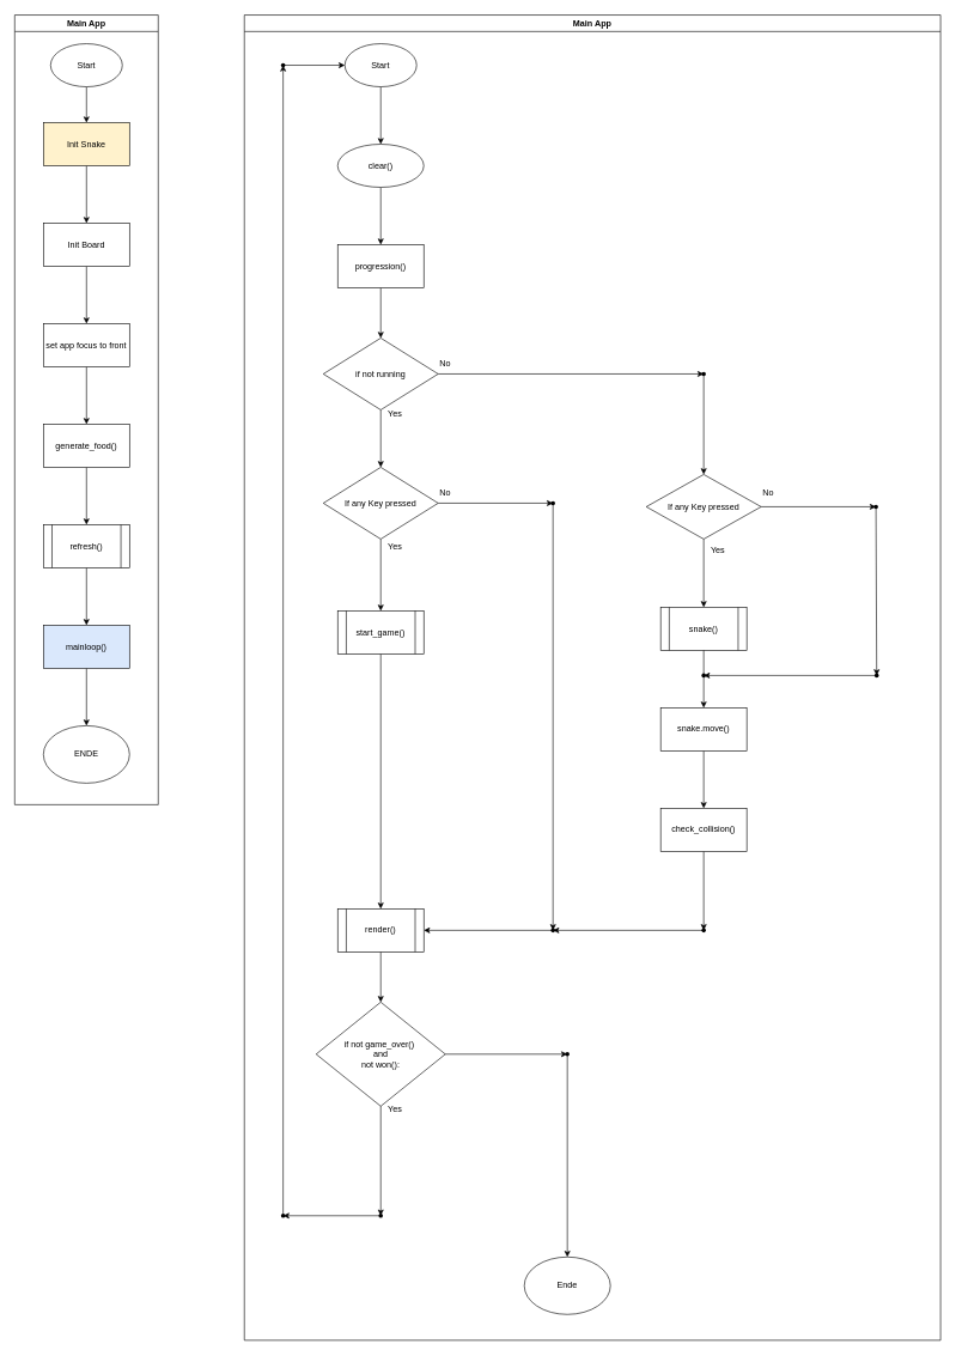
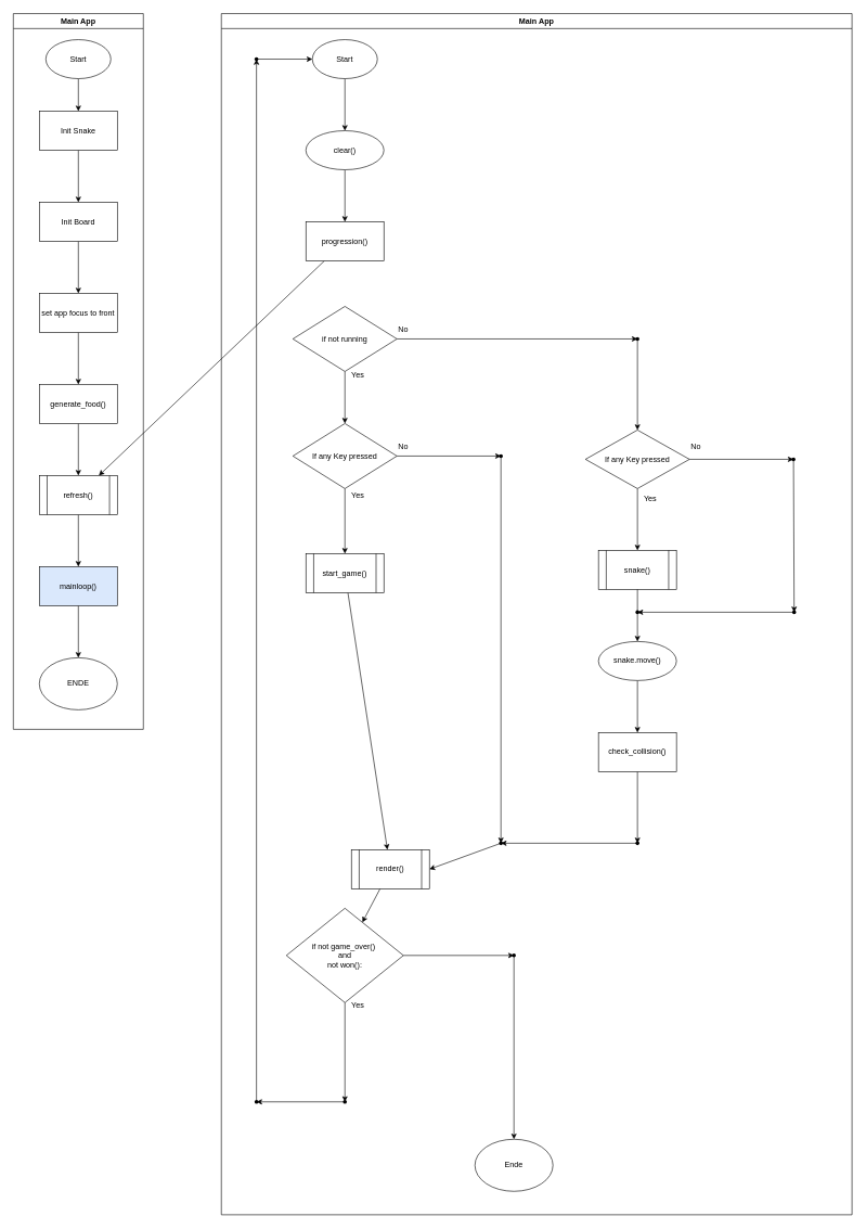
  <mxCell id="0" />
  <mxCell id="1" parent="0" />
  <mxCell id="2" value="" style="edgeStyle=none;html=1;" edge="1" parent="1" source="3" target="5"><mxGeometry relative="1" as="geometry" /></mxCell>
  <mxCell id="3" value="Start" style="ellipse;whiteSpace=wrap;html=1;" vertex="1" parent="1"><mxGeometry x="70" y="60" width="100" height="60" as="geometry" /></mxCell>
  <mxCell id="4" value="" style="edgeStyle=none;html=1;" edge="1" parent="1" source="5" target="7"><mxGeometry relative="1" as="geometry" /></mxCell>
- <mxCell id="5" value="Init Snake" style="rounded=0;whiteSpace=wrap;html=1;fillColor=#fff2cc;" vertex="1" parent="1"><mxGeometry x="60" y="170" width="120" height="60" as="geometry" /></mxCell>
+ <mxCell id="5" value="Init Snake" style="rounded=0;whiteSpace=wrap;html=1;" vertex="1" parent="1"><mxGeometry x="60" y="170" width="120" height="60" as="geometry" /></mxCell>
  <mxCell id="6" value="" style="edgeStyle=none;html=1;" edge="1" parent="1" source="7" target="9"><mxGeometry relative="1" as="geometry" /></mxCell>
  <mxCell id="7" value="Init Board" style="whiteSpace=wrap;html=1;rounded=0;" vertex="1" parent="1"><mxGeometry x="60" y="310" width="120" height="60" as="geometry" /></mxCell>
  <mxCell id="8" value="" style="edgeStyle=none;html=1;" edge="1" parent="1" source="9" target="11"><mxGeometry relative="1" as="geometry" /></mxCell>
  <mxCell id="9" value="set app focus to front" style="whiteSpace=wrap;html=1;rounded=0;" vertex="1" parent="1"><mxGeometry x="60" y="450" width="120" height="60" as="geometry" /></mxCell>
  <mxCell id="10" value="" style="edgeStyle=none;html=1;" edge="1" parent="1" source="11" target="13"><mxGeometry relative="1" as="geometry" /></mxCell>
  <mxCell id="11" value="generate_food()" style="whiteSpace=wrap;html=1;rounded=0;" vertex="1" parent="1"><mxGeometry x="60" y="590" width="120" height="60" as="geometry" /></mxCell>
  <mxCell id="12" value="" style="edgeStyle=none;html=1;" edge="1" parent="1" source="13" target="15"><mxGeometry relative="1" as="geometry" /></mxCell>
  <mxCell id="13" value="refresh()" style="shape=process;whiteSpace=wrap;html=1;backgroundOutline=1;rounded=0;" vertex="1" parent="1"><mxGeometry x="60" y="730" width="120" height="60" as="geometry" /></mxCell>
  <mxCell id="14" value="" style="edgeStyle=none;html=1;" edge="1" parent="1" source="15" target="16"><mxGeometry relative="1" as="geometry" /></mxCell>
  <mxCell id="15" value="mainloop()" style="whiteSpace=wrap;html=1;rounded=0;fillColor=#dae8fc;" vertex="1" parent="1"><mxGeometry x="60" y="870" width="120" height="60" as="geometry" /></mxCell>
  <mxCell id="16" value="ENDE" style="ellipse;whiteSpace=wrap;html=1;" vertex="1" parent="1"><mxGeometry x="60" y="1010" width="120" height="80" as="geometry" /></mxCell>
  <mxCell id="17" value="Main App" style="swimlane;whiteSpace=wrap;html=1;" vertex="1" parent="1"><mxGeometry x="20" y="20" width="200" height="1100" as="geometry" /></mxCell>
  <mxCell id="18" value="" style="edgeStyle=none;html=1;startArrow=none;exitX=0.5;exitY=1;exitDx=0;exitDy=0;" edge="1" parent="1" source="19" target="21"><mxGeometry relative="1" as="geometry" /></mxCell>
  <mxCell id="19" value="Start" style="ellipse;whiteSpace=wrap;html=1;" vertex="1" parent="1"><mxGeometry x="480" y="60" width="100" height="60" as="geometry" /></mxCell>
  <mxCell id="20" value="" style="edgeStyle=none;html=1;" edge="1" parent="1" source="21" target="23"><mxGeometry relative="1" as="geometry" /></mxCell>
  <mxCell id="21" value="clear()" style="ellipse;whiteSpace=wrap;html=1;" vertex="1" parent="1"><mxGeometry x="470" y="200" width="120" height="60" as="geometry" /></mxCell>
- <mxCell id="22" value="" style="edgeStyle=none;html=1;" edge="1" parent="1" source="23" target="26"><mxGeometry relative="1" as="geometry" /></mxCell>
+ <mxCell id="22" value="" style="edgeStyle=none;html=1;" edge="1" parent="1" source="23" target="13"><mxGeometry relative="1" as="geometry" /></mxCell>
  <mxCell id="23" value="progression()" style="whiteSpace=wrap;html=1;" vertex="1" parent="1"><mxGeometry x="470" y="340" width="120" height="60" as="geometry" /></mxCell>
  <mxCell id="24" value="" style="edgeStyle=none;html=1;" edge="1" parent="1" source="26" target="28"><mxGeometry relative="1" as="geometry" /></mxCell>
  <mxCell id="25" value="" style="edgeStyle=none;html=1;" edge="1" parent="1" source="26" target="33"><mxGeometry relative="1" as="geometry" /></mxCell>
  <mxCell id="26" value="if not running" style="rhombus;whiteSpace=wrap;html=1;" vertex="1" parent="1"><mxGeometry x="450" y="470" width="160" height="100" as="geometry" /></mxCell>
  <mxCell id="27" value="" style="edgeStyle=none;html=1;" edge="1" parent="1" source="28" target="44"><mxGeometry relative="1" as="geometry" /></mxCell>
  <mxCell id="28" value="" style="shape=waypoint;sketch=0;size=6;pointerEvents=1;points=[];fillColor=default;resizable=0;rotatable=0;perimeter=centerPerimeter;snapToPoint=1;" vertex="1" parent="1"><mxGeometry x="970" y="510" width="20" height="20" as="geometry" /></mxCell>
  <mxCell id="29" value="No&lt;br&gt;" style="text;html=1;strokeColor=none;fillColor=none;align=center;verticalAlign=middle;whiteSpace=wrap;rounded=0;" vertex="1" parent="1"><mxGeometry x="590" y="490" width="60" height="30" as="geometry" /></mxCell>
  <mxCell id="30" value="Yes" style="text;html=1;strokeColor=none;fillColor=none;align=center;verticalAlign=middle;whiteSpace=wrap;rounded=0;" vertex="1" parent="1"><mxGeometry x="520" y="560" width="60" height="30" as="geometry" /></mxCell>
  <mxCell id="31" value="" style="edgeStyle=none;html=1;" edge="1" parent="1" source="33" target="35"><mxGeometry relative="1" as="geometry" /></mxCell>
  <mxCell id="32" value="" style="edgeStyle=none;html=1;" edge="1" parent="1" source="33" target="39"><mxGeometry relative="1" as="geometry" /></mxCell>
  <mxCell id="33" value="If any Key pressed" style="rhombus;whiteSpace=wrap;html=1;" vertex="1" parent="1"><mxGeometry x="450" y="650" width="160" height="100" as="geometry" /></mxCell>
  <mxCell id="34" value="" style="edgeStyle=none;html=1;" edge="1" parent="1" source="35" target="41"><mxGeometry relative="1" as="geometry" /></mxCell>
  <mxCell id="35" value="" style="shape=waypoint;sketch=0;size=6;pointerEvents=1;points=[];fillColor=default;resizable=0;rotatable=0;perimeter=centerPerimeter;snapToPoint=1;" vertex="1" parent="1"><mxGeometry x="760" y="690" width="20" height="20" as="geometry" /></mxCell>
  <mxCell id="36" value="No&lt;br&gt;" style="text;html=1;strokeColor=none;fillColor=none;align=center;verticalAlign=middle;whiteSpace=wrap;rounded=0;" vertex="1" parent="1"><mxGeometry x="590" y="670" width="60" height="30" as="geometry" /></mxCell>
  <mxCell id="37" value="Yes" style="text;html=1;strokeColor=none;fillColor=none;align=center;verticalAlign=middle;whiteSpace=wrap;rounded=0;" vertex="1" parent="1"><mxGeometry x="520" y="745" width="60" height="30" as="geometry" /></mxCell>
  <mxCell id="38" value="" style="edgeStyle=none;html=1;" edge="1" parent="1" source="39" target="62"><mxGeometry relative="1" as="geometry" /></mxCell>
  <mxCell id="39" value="start_game()" style="shape=process;whiteSpace=wrap;html=1;backgroundOutline=1;" vertex="1" parent="1"><mxGeometry x="470" y="850" width="120" height="60" as="geometry" /></mxCell>
  <mxCell id="40" value="" style="edgeStyle=none;html=1;entryX=1;entryY=0.5;entryDx=0;entryDy=0;" edge="1" parent="1" source="41" target="62"><mxGeometry relative="1" as="geometry"><mxPoint x="680" y="1295" as="targetPoint" /></mxGeometry></mxCell>
  <mxCell id="41" value="" style="shape=waypoint;sketch=0;size=6;pointerEvents=1;points=[];fillColor=default;resizable=0;rotatable=0;perimeter=centerPerimeter;snapToPoint=1;" vertex="1" parent="1"><mxGeometry x="760" y="1285" width="20" height="20" as="geometry" /></mxCell>
  <mxCell id="42" value="" style="edgeStyle=none;html=1;" edge="1" parent="1" source="44" target="46"><mxGeometry relative="1" as="geometry" /></mxCell>
  <mxCell id="43" value="" style="edgeStyle=none;html=1;" edge="1" parent="1" source="44" target="54"><mxGeometry relative="1" as="geometry" /></mxCell>
  <mxCell id="44" value="If any Key pressed" style="rhombus;whiteSpace=wrap;html=1;sketch=0;" vertex="1" parent="1"><mxGeometry x="900" y="660" width="160" height="90" as="geometry" /></mxCell>
  <mxCell id="45" value="" style="edgeStyle=none;html=1;startArrow=none;" edge="1" parent="1" source="60" target="50"><mxGeometry relative="1" as="geometry" /></mxCell>
  <mxCell id="46" value="snake()" style="shape=process;whiteSpace=wrap;html=1;backgroundOutline=1;sketch=0;" vertex="1" parent="1"><mxGeometry x="920" y="845" width="120" height="60" as="geometry" /></mxCell>
  <mxCell id="47" value="Yes" style="text;html=1;strokeColor=none;fillColor=none;align=center;verticalAlign=middle;whiteSpace=wrap;rounded=0;" vertex="1" parent="1"><mxGeometry x="970" y="750" width="60" height="30" as="geometry" /></mxCell>
  <mxCell id="48" value="No&lt;br&gt;" style="text;html=1;strokeColor=none;fillColor=none;align=center;verticalAlign=middle;whiteSpace=wrap;rounded=0;" vertex="1" parent="1"><mxGeometry x="1040" y="670" width="60" height="30" as="geometry" /></mxCell>
  <mxCell id="49" value="" style="edgeStyle=none;html=1;" edge="1" parent="1" source="50" target="52"><mxGeometry relative="1" as="geometry" /></mxCell>
- <mxCell id="50" value="snake.move()" style="whiteSpace=wrap;html=1;sketch=0;" vertex="1" parent="1"><mxGeometry x="920" y="985" width="120" height="60" as="geometry" /></mxCell>
+ <mxCell id="50" value="snake.move()" style="ellipse;whiteSpace=wrap;html=1;sketch=0;" vertex="1" parent="1"><mxGeometry x="920" y="985" width="120" height="60" as="geometry" /></mxCell>
  <mxCell id="51" value="" style="edgeStyle=none;html=1;" edge="1" parent="1" source="52" target="56"><mxGeometry relative="1" as="geometry" /></mxCell>
  <mxCell id="52" value="check_collision()" style="whiteSpace=wrap;html=1;sketch=0;" vertex="1" parent="1"><mxGeometry x="920" y="1125" width="120" height="60" as="geometry" /></mxCell>
  <mxCell id="53" value="" style="edgeStyle=none;html=1;" edge="1" parent="1" source="54" target="58"><mxGeometry relative="1" as="geometry" /></mxCell>
  <mxCell id="54" value="" style="shape=waypoint;sketch=0;size=6;pointerEvents=1;points=[];fillColor=default;resizable=0;rotatable=0;perimeter=centerPerimeter;snapToPoint=1;" vertex="1" parent="1"><mxGeometry x="1210" y="695" width="20" height="20" as="geometry" /></mxCell>
  <mxCell id="55" value="" style="edgeStyle=none;html=1;" edge="1" parent="1" source="56" target="41"><mxGeometry relative="1" as="geometry"><mxPoint x="880" y="1295" as="targetPoint" /></mxGeometry></mxCell>
  <mxCell id="56" value="" style="shape=waypoint;sketch=0;size=6;pointerEvents=1;points=[];fillColor=default;resizable=0;rotatable=0;perimeter=centerPerimeter;snapToPoint=1;" vertex="1" parent="1"><mxGeometry x="970" y="1285" width="20" height="20" as="geometry" /></mxCell>
  <mxCell id="57" value="" style="edgeStyle=none;html=1;" edge="1" parent="1" source="58" target="60"><mxGeometry relative="1" as="geometry" /></mxCell>
  <mxCell id="58" value="" style="shape=waypoint;sketch=0;size=6;pointerEvents=1;points=[];fillColor=default;resizable=0;rotatable=0;perimeter=centerPerimeter;snapToPoint=1;" vertex="1" parent="1"><mxGeometry x="1211" y="930" width="20" height="20" as="geometry" /></mxCell>
  <mxCell id="59" value="" style="edgeStyle=none;html=1;endArrow=none;" edge="1" parent="1" source="46" target="60"><mxGeometry relative="1" as="geometry"><mxPoint x="980" y="905" as="sourcePoint" /><mxPoint x="980" y="985" as="targetPoint" /></mxGeometry></mxCell>
  <mxCell id="60" value="" style="shape=waypoint;sketch=0;size=6;pointerEvents=1;points=[];fillColor=default;resizable=0;rotatable=0;perimeter=centerPerimeter;snapToPoint=1;" vertex="1" parent="1"><mxGeometry x="970" y="930" width="20" height="20" as="geometry" /></mxCell>
  <mxCell id="61" value="" style="edgeStyle=none;html=1;" edge="1" parent="1" source="62" target="65"><mxGeometry relative="1" as="geometry" /></mxCell>
- <mxCell id="62" value="render()" style="shape=process;whiteSpace=wrap;html=1;backgroundOutline=1;" vertex="1" parent="1"><mxGeometry x="470" y="1265" width="120" height="60" as="geometry" /></mxCell>
+ <mxCell id="62" value="render()" style="shape=process;whiteSpace=wrap;html=1;backgroundOutline=1;" vertex="1" parent="1"><mxGeometry x="540" y="1305" width="120" height="60" as="geometry" /></mxCell>
  <mxCell id="63" value="" style="edgeStyle=none;html=1;" edge="1" parent="1" source="65" target="67"><mxGeometry relative="1" as="geometry" /></mxCell>
  <mxCell id="64" value="" style="edgeStyle=none;html=1;" edge="1" parent="1" source="65" target="70"><mxGeometry relative="1" as="geometry" /></mxCell>
  <mxCell id="65" value="if not game_over()&amp;nbsp;&lt;br&gt;and&lt;br&gt;not won():" style="rhombus;whiteSpace=wrap;html=1;" vertex="1" parent="1"><mxGeometry x="440" y="1395" width="180" height="145" as="geometry" /></mxCell>
  <mxCell id="66" value="" style="edgeStyle=none;html=1;" edge="1" parent="1" source="67" target="73"><mxGeometry relative="1" as="geometry" /></mxCell>
  <mxCell id="67" value="" style="shape=waypoint;sketch=0;size=6;pointerEvents=1;points=[];fillColor=default;resizable=0;rotatable=0;perimeter=centerPerimeter;snapToPoint=1;" vertex="1" parent="1"><mxGeometry x="520" y="1682.5" width="20" height="20" as="geometry" /></mxCell>
  <mxCell id="68" value="Yes" style="text;html=1;strokeColor=none;fillColor=none;align=center;verticalAlign=middle;whiteSpace=wrap;rounded=0;" vertex="1" parent="1"><mxGeometry x="520" y="1530" width="60" height="30" as="geometry" /></mxCell>
  <mxCell id="69" value="" style="edgeStyle=none;html=1;entryX=0.5;entryY=0;entryDx=0;entryDy=0;" edge="1" parent="1" source="70" target="71"><mxGeometry relative="1" as="geometry"><mxPoint x="790" y="1710" as="targetPoint" /></mxGeometry></mxCell>
  <mxCell id="70" value="" style="shape=waypoint;sketch=0;size=6;pointerEvents=1;points=[];fillColor=default;resizable=0;rotatable=0;perimeter=centerPerimeter;snapToPoint=1;" vertex="1" parent="1"><mxGeometry x="780" y="1457.5" width="20" height="20" as="geometry" /></mxCell>
  <mxCell id="71" value="Ende" style="ellipse;whiteSpace=wrap;html=1;" vertex="1" parent="1"><mxGeometry x="730" y="1750" width="120" height="80" as="geometry" /></mxCell>
  <mxCell id="72" value="" style="edgeStyle=none;html=1;entryX=0.51;entryY=0.76;entryDx=0;entryDy=0;entryPerimeter=0;" edge="1" parent="1" source="73" target="75"><mxGeometry relative="1" as="geometry"><mxPoint x="394" y="120" as="targetPoint" /></mxGeometry></mxCell>
  <mxCell id="73" value="" style="shape=waypoint;sketch=0;size=6;pointerEvents=1;points=[];fillColor=default;resizable=0;rotatable=0;perimeter=centerPerimeter;snapToPoint=1;" vertex="1" parent="1"><mxGeometry x="384" y="1682.5" width="20" height="20" as="geometry" /></mxCell>
  <mxCell id="74" value="" style="edgeStyle=none;html=1;" edge="1" parent="1" source="75" target="19"><mxGeometry relative="1" as="geometry" /></mxCell>
  <mxCell id="75" value="" style="shape=waypoint;sketch=0;size=6;pointerEvents=1;points=[];fillColor=default;resizable=0;rotatable=0;perimeter=centerPerimeter;snapToPoint=1;" vertex="1" parent="1"><mxGeometry x="384" y="80" width="20" height="20" as="geometry" /></mxCell>
  <mxCell id="76" value="Main App" style="swimlane;whiteSpace=wrap;html=1;" vertex="1" parent="1"><mxGeometry x="340" y="20" width="970" height="1846" as="geometry" /></mxCell>
